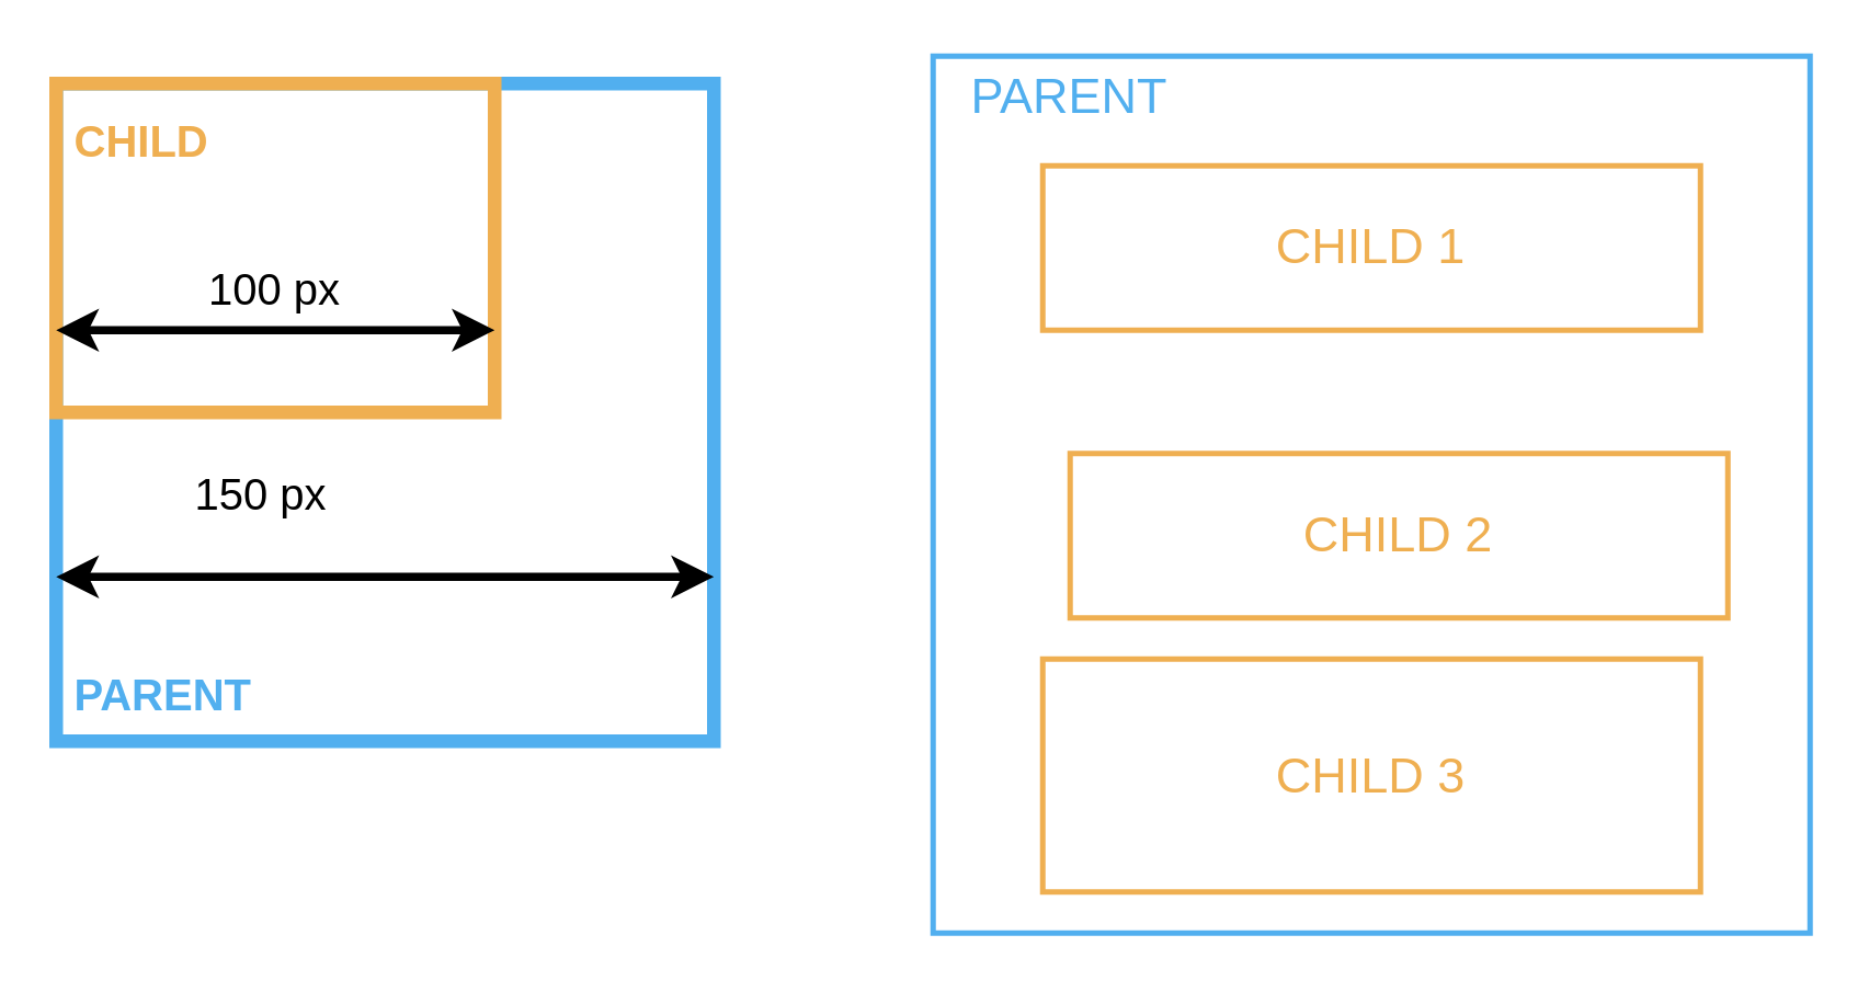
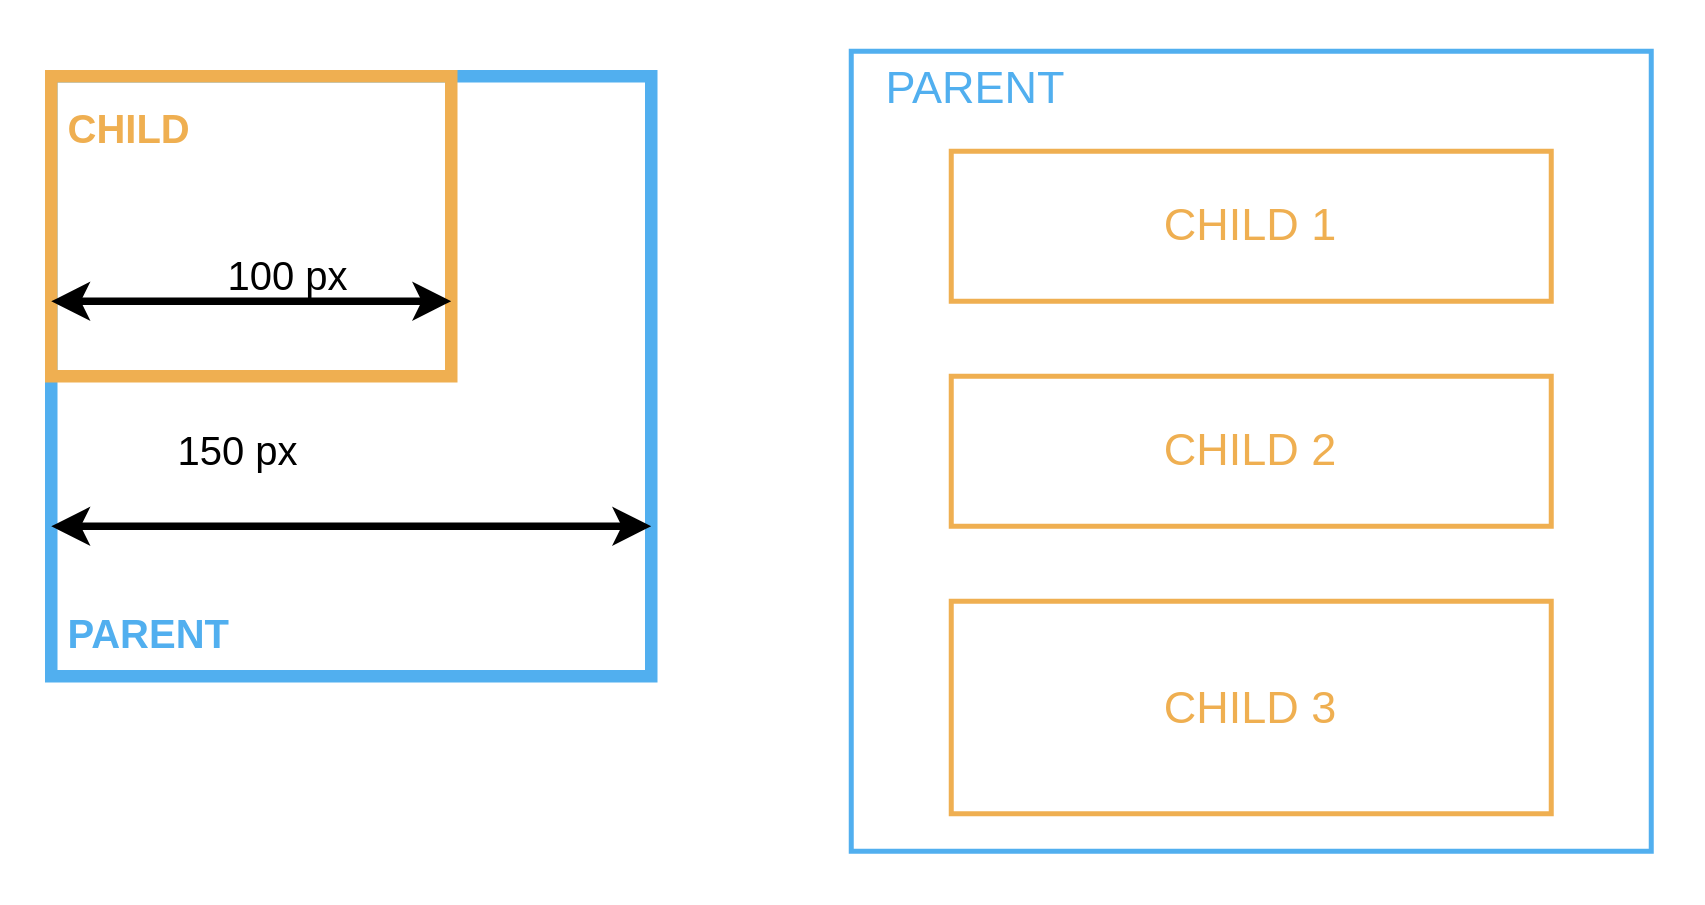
  <mxCell id="0" />
  <mxCell id="1" parent="0" />
  <mxCell id="2" value="PARENT" style="rounded=0;whiteSpace=wrap;html=1;align=left;verticalAlign=bottom;spacingLeft=5;spacingBottom=5;fillColor=none;strokeColor=#51AFEF;strokeWidth=5;fontColor=#51AFEF;fontStyle=1;fontSize=16;" parent="1" vertex="1"><mxGeometry x="20" y="30" width="240" height="240" as="geometry" /></mxCell>
  <mxCell id="3" value="CHILD" style="rounded=0;whiteSpace=wrap;html=1;fillColor=none;strokeColor=#EFAF51;strokeWidth=5;fontColor=#EFAF51;fontSize=16;fontStyle=1;align=left;verticalAlign=top;spacingLeft=5;spacingBottom=0;spacingTop=5;" parent="1" vertex="1"><mxGeometry x="20" y="30" width="160" height="120" as="geometry" /></mxCell>
  <mxCell id="4" value="" style="endArrow=classic;startArrow=classic;html=1;rounded=0;entryX=1;entryY=0.75;entryDx=0;entryDy=0;exitX=0;exitY=0.75;exitDx=0;exitDy=0;strokeWidth=3;" parent="1" source="3" target="3" edge="1"><mxGeometry width="50" height="50" relative="1" as="geometry"><mxPoint x="20" y="70" as="sourcePoint" /><mxPoint x="70" y="20" as="targetPoint" /></mxGeometry></mxCell>
- <mxCell id="5" value="&lt;font style=&quot;font-size: 16px;&quot;&gt;100 px&lt;/font&gt;" style="text;html=1;strokeColor=none;fillColor=none;align=center;verticalAlign=middle;whiteSpace=wrap;rounded=0;" parent="1" vertex="1"><mxGeometry x="70" y="90" width="60" height="30" as="geometry" /></mxCell>
+ <mxCell id="5" value="&lt;font style=&quot;font-size: 16px;&quot;&gt;100 px&lt;/font&gt;" style="text;html=1;strokeColor=none;fillColor=none;align=center;verticalAlign=middle;whiteSpace=wrap;rounded=0;" parent="1" vertex="1"><mxGeometry x="85" y="95" width="60" height="30" as="geometry" /></mxCell>
  <mxCell id="6" value="" style="endArrow=classic;startArrow=classic;html=1;rounded=0;entryX=1;entryY=0.75;entryDx=0;entryDy=0;exitX=0;exitY=0.75;exitDx=0;exitDy=0;strokeWidth=3;" parent="1" source="2" target="2" edge="1"><mxGeometry width="50" height="50" relative="1" as="geometry"><mxPoint x="20" y="230" as="sourcePoint" /><mxPoint x="180" y="230" as="targetPoint" /></mxGeometry></mxCell>
  <mxCell id="7" value="&lt;font style=&quot;font-size: 16px;&quot;&gt;150 px&lt;/font&gt;" style="text;html=1;strokeColor=none;fillColor=none;align=center;verticalAlign=middle;whiteSpace=wrap;rounded=0;" parent="1" vertex="1"><mxGeometry x="65" y="165" width="60" height="30" as="geometry" /></mxCell>
  <mxCell id="8" value="" style="rounded=0;whiteSpace=wrap;html=1;strokeColor=#51AFEF;strokeWidth=2;" vertex="1" parent="1"><mxGeometry x="340" y="20" width="320" height="320" as="geometry" /></mxCell>
  <mxCell id="9" value="&lt;font style=&quot;font-size: 18px;&quot; color=&quot;#efaf51&quot;&gt;CHILD 1&lt;/font&gt;" style="rounded=0;whiteSpace=wrap;html=1;strokeWidth=2;strokeColor=#EFAF51;" vertex="1" parent="1"><mxGeometry x="380" y="60" width="240" height="60" as="geometry" /></mxCell>
- <mxCell id="10" value="&lt;font color=&quot;#efaf51&quot; style=&quot;font-size: 18px;&quot;&gt;CHILD 2&lt;/font&gt;" style="rounded=0;whiteSpace=wrap;html=1;strokeWidth=2;strokeColor=#EFAF51;" vertex="1" parent="1"><mxGeometry x="390" y="165" width="240" height="60" as="geometry" /></mxCell>
+ <mxCell id="10" value="&lt;font color=&quot;#efaf51&quot; style=&quot;font-size: 18px;&quot;&gt;CHILD 2&lt;/font&gt;" style="rounded=0;whiteSpace=wrap;html=1;strokeWidth=2;strokeColor=#EFAF51;" vertex="1" parent="1"><mxGeometry x="380" y="150" width="240" height="60" as="geometry" /></mxCell>
  <mxCell id="11" value="&lt;font color=&quot;#efaf51&quot; style=&quot;font-size: 18px;&quot;&gt;CHILD 3&lt;/font&gt;" style="rounded=0;whiteSpace=wrap;html=1;strokeWidth=2;strokeColor=#EFAF51;" vertex="1" parent="1"><mxGeometry x="380" y="240" width="240" height="85" as="geometry" /></mxCell>
  <mxCell id="12" value="&lt;font color=&quot;#51afef&quot; style=&quot;font-size: 18px;&quot;&gt;PARENT&lt;/font&gt;" style="text;html=1;strokeColor=none;fillColor=none;align=center;verticalAlign=middle;whiteSpace=wrap;rounded=0;" vertex="1" parent="1"><mxGeometry x="340" y="20" width="100" height="30" as="geometry" /></mxCell>
